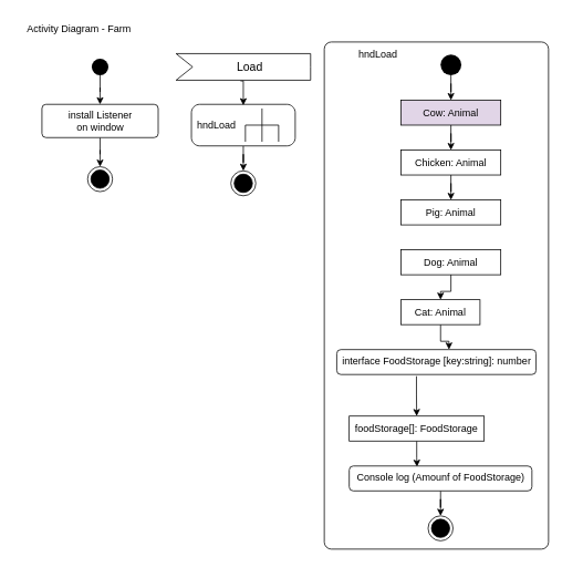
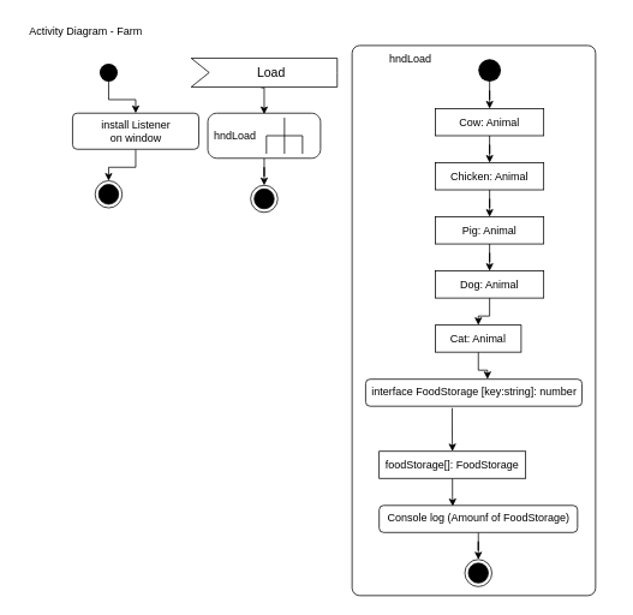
  <mxCell id="0" />
  <mxCell id="1" parent="0" />
  <mxCell id="2" value="&lt;div&gt;Activity Diagram - Farm&lt;/div&gt;" style="text;html=1;strokeColor=none;fillColor=none;align=center;verticalAlign=middle;whiteSpace=wrap;rounded=0;fontSize=12;" parent="1" vertex="1"><mxGeometry x="20" y="20" width="150" height="30" as="geometry" /></mxCell>
  <mxCell id="3" style="edgeStyle=orthogonalEdgeStyle;rounded=0;orthogonalLoop=1;jettySize=auto;html=1;entryX=0.5;entryY=0;entryDx=0;entryDy=0;fontSize=12;" parent="1" source="4" target="5" edge="1"><mxGeometry relative="1" as="geometry" /></mxCell>
  <mxCell id="4" value="hndLoad" style="shape=mxgraph.uml25.behaviorAction;html=1;rounded=1;absoluteArcSize=1;arcSize=10;align=left;spacingLeft=5;fontSize=12;" parent="1" vertex="1"><mxGeometry x="230" y="125" width="125" height="50" as="geometry" /></mxCell>
  <mxCell id="5" value="" style="ellipse;html=1;shape=endState;fillColor=#000000;strokeColor=#000000;fontSize=12;" parent="1" vertex="1"><mxGeometry x="277.5" y="205" width="30" height="30" as="geometry" /></mxCell>
  <mxCell id="6" style="edgeStyle=orthogonalEdgeStyle;rounded=0;orthogonalLoop=1;jettySize=auto;html=1;entryX=0.5;entryY=0;entryDx=0;entryDy=0;fontSize=12;" parent="1" source="7" target="11" edge="1"><mxGeometry relative="1" as="geometry" /></mxCell>
- <mxCell id="7" value="&lt;div&gt;install Listener&lt;/div&gt;&lt;div&gt;on window&lt;/div&gt;" style="html=1;align=center;verticalAlign=top;rounded=1;absoluteArcSize=1;arcSize=10;dashed=0;fontSize=12;" parent="1" vertex="1"><mxGeometry x="50" y="125" width="140" height="40" as="geometry" /></mxCell>
+ <mxCell id="7" value="&lt;div&gt;install Listener&lt;/div&gt;&lt;div&gt;on window&lt;/div&gt;" style="html=1;align=center;verticalAlign=top;rounded=1;absoluteArcSize=1;arcSize=10;dashed=0;fontSize=12;" parent="1" vertex="1"><mxGeometry x="80" y="125" width="140" height="40" as="geometry" /></mxCell>
  <mxCell id="8" style="edgeStyle=orthogonalEdgeStyle;rounded=0;orthogonalLoop=1;jettySize=auto;html=1;entryX=0.5;entryY=0.023;entryDx=0;entryDy=0;entryPerimeter=0;fontSize=12;exitX=0.479;exitY=1.026;exitDx=0;exitDy=0;exitPerimeter=0;" parent="1" target="4" edge="1" source="35"><mxGeometry relative="1" as="geometry"><mxPoint x="292.524" y="100" as="sourcePoint" /></mxGeometry></mxCell>
  <mxCell id="9" style="edgeStyle=orthogonalEdgeStyle;rounded=0;orthogonalLoop=1;jettySize=auto;html=1;entryX=0.5;entryY=0;entryDx=0;entryDy=0;fontSize=12;" parent="1" source="10" target="7" edge="1"><mxGeometry relative="1" as="geometry" /></mxCell>
  <mxCell id="10" value="" style="ellipse;fillColor=#000000;strokeColor=none;fontSize=12;" parent="1" vertex="1"><mxGeometry x="110" y="70" width="20" height="20" as="geometry" /></mxCell>
  <mxCell id="11" value="" style="ellipse;html=1;shape=endState;fillColor=#000000;strokeColor=#000000;fontSize=12;" parent="1" vertex="1"><mxGeometry x="105" y="200" width="30" height="30" as="geometry" /></mxCell>
  <mxCell id="12" value="" style="group" parent="1" vertex="1" connectable="0"><mxGeometry x="390" y="50" width="290" height="610" as="geometry" /></mxCell>
  <mxCell id="13" value="&lt;div align=&quot;left&quot;&gt;&lt;br&gt;&lt;/div&gt;" style="html=1;align=left;verticalAlign=middle;rounded=1;absoluteArcSize=1;arcSize=17;dashed=0;fontSize=12;" parent="12" vertex="1"><mxGeometry width="270" height="610" as="geometry" /></mxCell>
  <mxCell id="14" value="hndLoad" style="text;html=1;strokeColor=none;fillColor=none;align=center;verticalAlign=middle;whiteSpace=wrap;rounded=0;fontSize=12;" parent="12" vertex="1"><mxGeometry x="30" width="70" height="30" as="geometry" /></mxCell>
  <mxCell id="15" style="edgeStyle=orthogonalEdgeStyle;rounded=0;orthogonalLoop=1;jettySize=auto;html=1;fontSize=12;entryX=0.563;entryY=0;entryDx=0;entryDy=0;entryPerimeter=0;" parent="12" source="25" target="30" edge="1"><mxGeometry relative="1" as="geometry"><Array as="points" /></mxGeometry></mxCell>
  <mxCell id="16" style="edgeStyle=orthogonalEdgeStyle;rounded=0;orthogonalLoop=1;jettySize=auto;html=1;entryX=0.371;entryY=0.033;entryDx=0;entryDy=0;entryPerimeter=0;" parent="12" source="31" target="33" edge="1"><mxGeometry relative="1" as="geometry" /></mxCell>
  <mxCell id="17" style="edgeStyle=orthogonalEdgeStyle;rounded=0;orthogonalLoop=1;jettySize=auto;html=1;entryX=0.5;entryY=0;entryDx=0;entryDy=0;exitX=0.4;exitY=1.067;exitDx=0;exitDy=0;exitPerimeter=0;" parent="12" source="30" target="31" edge="1"><mxGeometry relative="1" as="geometry" /></mxCell>
  <mxCell id="18" style="edgeStyle=orthogonalEdgeStyle;rounded=0;orthogonalLoop=1;jettySize=auto;html=1;entryX=0.5;entryY=0;entryDx=0;entryDy=0;" parent="12" source="19" target="21" edge="1"><mxGeometry relative="1" as="geometry" /></mxCell>
  <mxCell id="19" value="" style="ellipse;fillColor=#000000;strokeColor=none;" parent="12" vertex="1"><mxGeometry x="140" y="15" width="25" height="25" as="geometry" /></mxCell>
  <mxCell id="20" value="" style="group" parent="12" vertex="1" connectable="0"><mxGeometry x="70" y="70" width="220" height="390" as="geometry" /></mxCell>
- <mxCell id="21" value="Cow: Animal" style="fontStyle=0;fontSize=12;fillColor=#e1d5e7;" parent="20" vertex="1"><mxGeometry x="22.5" width="120" height="30" as="geometry" /></mxCell>
+ <mxCell id="21" value="Cow: Animal" style="fontStyle=0;fontSize=12;" parent="20" vertex="1"><mxGeometry x="22.5" width="120" height="30" as="geometry" /></mxCell>
  <mxCell id="22" value="Chicken: Animal" style="fontStyle=0;fontSize=12;" parent="20" vertex="1"><mxGeometry x="22.5" y="60" width="120" height="30" as="geometry" /></mxCell>
  <mxCell id="23" value="Pig: Animal" style="fontStyle=0;fontSize=12;" parent="20" vertex="1"><mxGeometry x="22.5" y="120" width="120" height="30" as="geometry" /></mxCell>
  <mxCell id="24" value="Dog: Animal" style="fontStyle=0;fontSize=12;" parent="20" vertex="1"><mxGeometry x="22.5" y="180" width="120" height="30" as="geometry" /></mxCell>
  <mxCell id="25" value="Cat: Animal" style="fontStyle=0;fontSize=12;" parent="20" vertex="1"><mxGeometry x="22.5" y="240" width="95" height="30" as="geometry" /></mxCell>
  <mxCell id="26" style="edgeStyle=orthogonalEdgeStyle;rounded=0;orthogonalLoop=1;jettySize=auto;html=1;entryX=0.5;entryY=0;entryDx=0;entryDy=0;fontSize=12;" parent="20" source="21" target="22" edge="1"><mxGeometry relative="1" as="geometry" /></mxCell>
  <mxCell id="27" style="edgeStyle=orthogonalEdgeStyle;rounded=0;orthogonalLoop=1;jettySize=auto;html=1;entryX=0.5;entryY=0;entryDx=0;entryDy=0;fontSize=12;" parent="20" source="22" target="23" edge="1"><mxGeometry relative="1" as="geometry" /></mxCell>
+ <mxCell id="28" style="edgeStyle=orthogonalEdgeStyle;rounded=0;orthogonalLoop=1;jettySize=auto;html=1;entryX=0.5;entryY=0;entryDx=0;entryDy=0;fontSize=12;" parent="20" source="23" target="24" edge="1"><mxGeometry relative="1" as="geometry" /></mxCell>
  <mxCell id="29" style="edgeStyle=orthogonalEdgeStyle;rounded=0;orthogonalLoop=1;jettySize=auto;html=1;entryX=0.5;entryY=0;entryDx=0;entryDy=0;fontSize=12;" parent="20" source="24" target="25" edge="1"><mxGeometry relative="1" as="geometry" /></mxCell>
  <mxCell id="30" value="interface FoodStorage [key:string]: number " style="html=1;align=center;verticalAlign=top;rounded=1;absoluteArcSize=1;arcSize=10;dashed=0;fontSize=12;" parent="12" vertex="1"><mxGeometry x="15" y="370" width="240" height="30" as="geometry" /></mxCell>
  <mxCell id="31" value="foodStorage[]: FoodStorage" style="fontStyle=0;fontSize=12;" parent="12" vertex="1"><mxGeometry x="30" y="450" width="162.5" height="30" as="geometry" /></mxCell>
  <mxCell id="32" style="edgeStyle=orthogonalEdgeStyle;rounded=0;orthogonalLoop=1;jettySize=auto;html=1;entryX=0.5;entryY=0;entryDx=0;entryDy=0;" parent="12" source="33" target="34" edge="1"><mxGeometry relative="1" as="geometry" /></mxCell>
  <mxCell id="33" value="Console log (Amounf of FoodStorage)" style="html=1;align=center;verticalAlign=top;rounded=1;absoluteArcSize=1;arcSize=10;dashed=0;fontSize=12;" parent="12" vertex="1"><mxGeometry x="30" y="510" width="220" height="30" as="geometry" /></mxCell>
  <mxCell id="34" value="" style="ellipse;html=1;shape=endState;fillColor=#000000;strokeColor=#000000;" parent="12" vertex="1"><mxGeometry x="125" y="570" width="30" height="30" as="geometry" /></mxCell>
  <mxCell id="35" value="Load" style="html=1;shape=mxgraph.infographic.ribbonSimple;notch1=20;notch2=0;align=center;verticalAlign=middle;fontSize=14;fontStyle=0;fillColor=#FFFFFF;flipH=0;spacingRight=0;spacingLeft=14;" vertex="1" parent="1"><mxGeometry x="211.5" y="64" width="162" height="32" as="geometry" /></mxCell>
